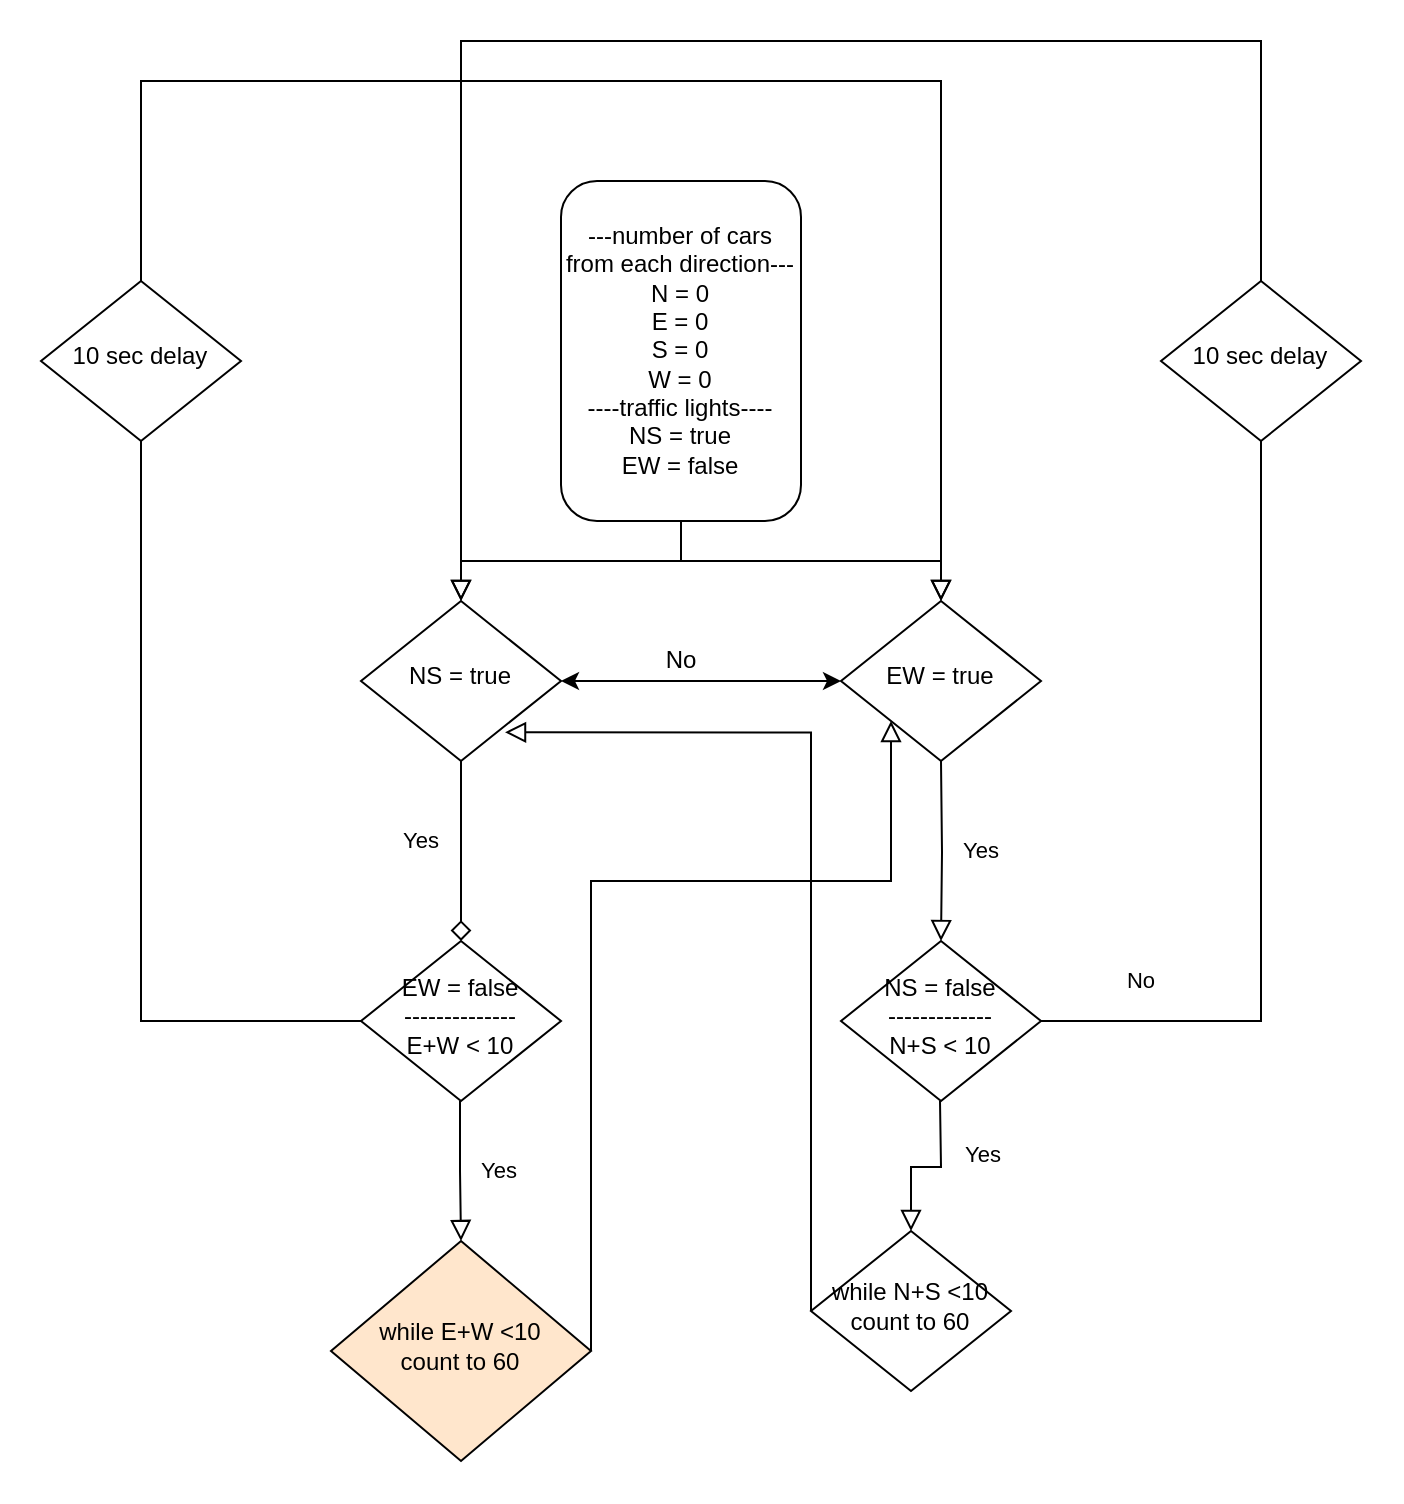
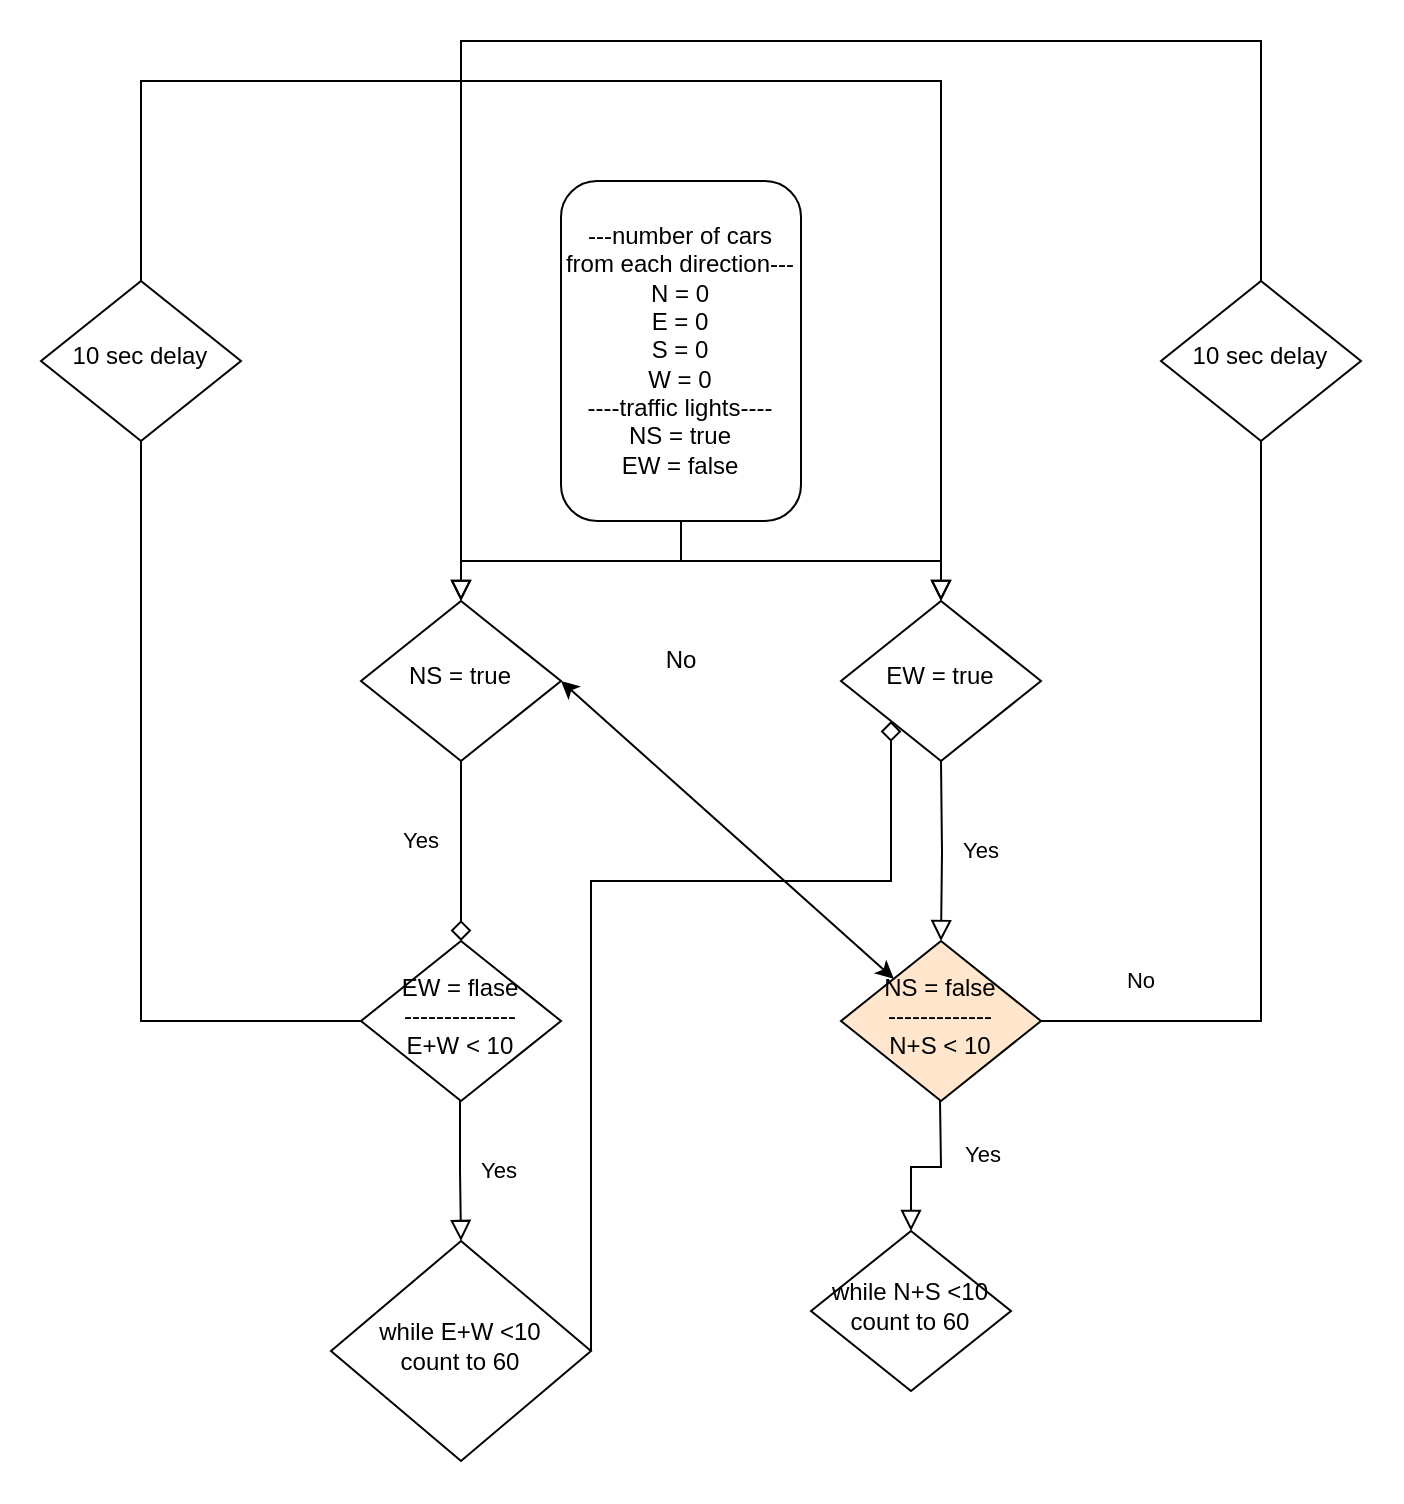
  <mxCell id="0" />
  <mxCell id="1" parent="0" />
  <mxCell id="2" value="" style="rounded=0;html=1;jettySize=auto;orthogonalLoop=1;fontSize=11;endArrow=block;endFill=0;endSize=8;strokeWidth=1;shadow=0;labelBackgroundColor=none;edgeStyle=orthogonalEdgeStyle;" parent="1" source="3" target="5" edge="1"><mxGeometry relative="1" as="geometry" /></mxCell>
  <mxCell id="3" value="---number of cars&lt;br&gt;from each direction---&lt;br&gt;N = 0&lt;br&gt;E = 0&lt;br&gt;S = 0&lt;br&gt;W = 0&lt;br&gt;----traffic lights----&lt;br&gt;NS = true&lt;br&gt;EW = false" style="rounded=1;whiteSpace=wrap;html=1;fontSize=12;glass=0;strokeWidth=1;shadow=0;" parent="1" vertex="1"><mxGeometry x="280" y="90" width="120" height="170" as="geometry" /></mxCell>
  <mxCell id="4" value="Yes" style="rounded=0;html=1;jettySize=auto;orthogonalLoop=1;fontSize=11;endArrow=diamond;endFill=0;endSize=8;strokeWidth=1;shadow=0;labelBackgroundColor=none;edgeStyle=orthogonalEdgeStyle;" parent="1" source="5" target="7" edge="1"><mxGeometry x="-0.111" y="-20" relative="1" as="geometry"><mxPoint as="offset" /></mxGeometry></mxCell>
  <mxCell id="5" value="NS = true" style="rhombus;whiteSpace=wrap;html=1;shadow=0;fontFamily=Helvetica;fontSize=12;align=center;strokeWidth=1;spacing=6;spacingTop=-4;" parent="1" vertex="1"><mxGeometry x="180" y="300" width="100" height="80" as="geometry" /></mxCell>
  <mxCell id="6" value="" style="rounded=0;html=1;jettySize=auto;orthogonalLoop=1;fontSize=11;endArrow=block;endFill=0;endSize=8;strokeWidth=1;shadow=0;labelBackgroundColor=none;edgeStyle=orthogonalEdgeStyle;entryX=0.5;entryY=0;entryDx=0;entryDy=0;startArrow=none;" parent="1" source="21" target="9" edge="1"><mxGeometry x="-0.919" y="-20" relative="1" as="geometry"><mxPoint as="offset" /><mxPoint x="550" y="40" as="targetPoint" /><Array as="points"><mxPoint x="70" y="40" /><mxPoint x="470" y="40" /></Array></mxGeometry></mxCell>
- <mxCell id="7" value="EW = false&lt;br&gt;--------------&lt;br&gt;E+W &amp;lt; 10" style="rhombus;whiteSpace=wrap;html=1;shadow=0;fontFamily=Helvetica;fontSize=12;align=center;strokeWidth=1;spacing=6;spacingTop=-4;" parent="1" vertex="1"><mxGeometry x="180" y="470" width="100" height="80" as="geometry" /></mxCell>
+ <mxCell id="7" value="EW = flase&lt;br&gt;--------------&lt;br&gt;E+W &amp;lt; 10" style="rhombus;whiteSpace=wrap;html=1;shadow=0;fontFamily=Helvetica;fontSize=12;align=center;strokeWidth=1;spacing=6;spacingTop=-4;" parent="1" vertex="1"><mxGeometry x="180" y="470" width="100" height="80" as="geometry" /></mxCell>
  <mxCell id="8" value="" style="rounded=0;html=1;jettySize=auto;orthogonalLoop=1;fontSize=11;endArrow=block;endFill=0;endSize=8;strokeWidth=1;shadow=0;labelBackgroundColor=none;edgeStyle=orthogonalEdgeStyle;exitX=0.5;exitY=1;exitDx=0;exitDy=0;" parent="1" source="3" target="9" edge="1"><mxGeometry relative="1" as="geometry"><mxPoint x="470" y="260" as="sourcePoint" /></mxGeometry></mxCell>
  <mxCell id="9" value="EW = true" style="rhombus;whiteSpace=wrap;html=1;shadow=0;fontFamily=Helvetica;fontSize=12;align=center;strokeWidth=1;spacing=6;spacingTop=-4;" parent="1" vertex="1"><mxGeometry x="420" y="300" width="100" height="80" as="geometry" /></mxCell>
- <mxCell id="10" value="" style="endArrow=classic;startArrow=classic;html=1;entryX=0;entryY=0.5;entryDx=0;entryDy=0;exitX=1;exitY=0.5;exitDx=0;exitDy=0;exitPerimeter=0;" parent="1" source="5" target="9" edge="1"><mxGeometry width="50" height="50" relative="1" as="geometry"><mxPoint x="300" y="400" as="sourcePoint" /><mxPoint x="410" y="340" as="targetPoint" /></mxGeometry></mxCell>
+ <mxCell id="10" value="" style="endArrow=classic;startArrow=classic;html=1;exitX=1;exitY=0.5;exitDx=0;exitDy=0;exitPerimeter=0;" parent="1" source="5" target="13" edge="1"><mxGeometry width="50" height="50" relative="1" as="geometry"><mxPoint x="300" y="400" as="sourcePoint" /><mxPoint x="410" y="340" as="targetPoint" /></mxGeometry></mxCell>
  <mxCell id="11" value="No" style="text;html=1;align=center;verticalAlign=middle;resizable=0;points=[];autosize=1;strokeColor=none;" parent="1" vertex="1"><mxGeometry x="325" y="320" width="30" height="20" as="geometry" /></mxCell>
  <mxCell id="12" value="Yes" style="rounded=0;html=1;jettySize=auto;orthogonalLoop=1;fontSize=11;endArrow=block;endFill=0;endSize=8;strokeWidth=1;shadow=0;labelBackgroundColor=none;edgeStyle=orthogonalEdgeStyle;" parent="1" target="13" edge="1"><mxGeometry y="20" relative="1" as="geometry"><mxPoint as="offset" /><mxPoint x="470" y="380" as="sourcePoint" /></mxGeometry></mxCell>
- <mxCell id="13" value="NS = false&lt;br&gt;-------------&lt;br&gt;N+S &amp;lt; 10" style="rhombus;whiteSpace=wrap;html=1;shadow=0;fontFamily=Helvetica;fontSize=12;align=center;strokeWidth=1;spacing=6;spacingTop=-4;" parent="1" vertex="1"><mxGeometry x="420" y="470" width="100" height="80" as="geometry" /></mxCell>
+ <mxCell id="13" value="NS = false&lt;br&gt;-------------&lt;br&gt;N+S &amp;lt; 10" style="rhombus;whiteSpace=wrap;html=1;shadow=0;fontFamily=Helvetica;fontSize=12;align=center;strokeWidth=1;spacing=6;spacingTop=-4;fillColor=#ffe6cc;" parent="1" vertex="1"><mxGeometry x="420" y="470" width="100" height="80" as="geometry" /></mxCell>
  <mxCell id="14" value="No" style="rounded=0;html=1;jettySize=auto;orthogonalLoop=1;fontSize=11;endArrow=block;endFill=0;endSize=8;strokeWidth=1;shadow=0;labelBackgroundColor=none;edgeStyle=orthogonalEdgeStyle;exitX=1;exitY=0.5;exitDx=0;exitDy=0;" parent="1" source="13" edge="1"><mxGeometry x="-0.922" y="20" relative="1" as="geometry"><mxPoint as="offset" /><mxPoint x="630" y="510" as="sourcePoint" /><mxPoint x="230" y="300" as="targetPoint" /><Array as="points"><mxPoint x="630" y="510" /><mxPoint x="630" y="20" /><mxPoint x="230" y="20" /></Array></mxGeometry></mxCell>
  <mxCell id="15" value="Yes" style="rounded=0;html=1;jettySize=auto;orthogonalLoop=1;fontSize=11;endArrow=block;endFill=0;endSize=8;strokeWidth=1;shadow=0;labelBackgroundColor=none;edgeStyle=orthogonalEdgeStyle;" parent="1" edge="1"><mxGeometry y="20" relative="1" as="geometry"><mxPoint as="offset" /><mxPoint x="229.5" y="550" as="sourcePoint" /><mxPoint x="230" y="620" as="targetPoint" /><Array as="points"><mxPoint x="230" y="585" /></Array></mxGeometry></mxCell>
  <mxCell id="16" value="Yes" style="rounded=0;html=1;jettySize=auto;orthogonalLoop=1;fontSize=11;endArrow=block;endFill=0;endSize=8;strokeWidth=1;shadow=0;labelBackgroundColor=none;edgeStyle=orthogonalEdgeStyle;entryX=0.5;entryY=0;entryDx=0;entryDy=0;" parent="1" target="17" edge="1"><mxGeometry x="-0.337" y="21" relative="1" as="geometry"><mxPoint as="offset" /><mxPoint x="469.5" y="550" as="sourcePoint" /><mxPoint x="469.5" y="640" as="targetPoint" /></mxGeometry></mxCell>
  <mxCell id="17" value="while N+S &amp;lt;10&lt;br&gt;count to 60" style="rhombus;whiteSpace=wrap;html=1;shadow=0;fontFamily=Helvetica;fontSize=12;align=center;strokeWidth=1;spacing=6;spacingTop=-4;" parent="1" vertex="1"><mxGeometry x="405" y="615" width="100" height="80" as="geometry" /></mxCell>
- <mxCell id="18" value="while E+W &amp;lt;10&lt;br&gt;count to 60" style="rhombus;whiteSpace=wrap;html=1;shadow=0;fontFamily=Helvetica;fontSize=12;align=center;strokeWidth=1;spacing=6;spacingTop=-4;fillColor=#ffe6cc;" parent="1" vertex="1"><mxGeometry x="165" y="620" width="130" height="110" as="geometry" /></mxCell>
- <mxCell id="19" value="" style="rounded=0;html=1;jettySize=auto;orthogonalLoop=1;fontSize=11;endArrow=block;endFill=0;endSize=8;strokeWidth=1;shadow=0;labelBackgroundColor=none;edgeStyle=orthogonalEdgeStyle;exitX=1;exitY=0.5;exitDx=0;exitDy=0;entryX=0;entryY=1;entryDx=0;entryDy=0;" parent="1" source="18" target="9" edge="1"><mxGeometry y="20" relative="1" as="geometry"><mxPoint as="offset" /><mxPoint x="296" y="670" as="sourcePoint" /><mxPoint x="295.5" y="740" as="targetPoint" /><Array as="points"><mxPoint x="295" y="440" /><mxPoint x="445" y="440" /></Array></mxGeometry></mxCell>
- <mxCell id="20" value="" style="rounded=0;html=1;jettySize=auto;orthogonalLoop=1;fontSize=11;endArrow=block;endFill=0;endSize=8;strokeWidth=1;shadow=0;labelBackgroundColor=none;edgeStyle=orthogonalEdgeStyle;exitX=0;exitY=0.5;exitDx=0;exitDy=0;entryX=0.72;entryY=0.821;entryDx=0;entryDy=0;entryPerimeter=0;" parent="1" source="17" target="5" edge="1"><mxGeometry x="-0.038" y="25" relative="1" as="geometry"><mxPoint as="offset" /><mxPoint x="305" y="685" as="sourcePoint" /><mxPoint x="455" y="370" as="targetPoint" /><Array as="points"><mxPoint x="405" y="366" /></Array></mxGeometry></mxCell>
+ <mxCell id="18" value="while E+W &amp;lt;10&lt;br&gt;count to 60" style="rhombus;whiteSpace=wrap;html=1;shadow=0;fontFamily=Helvetica;fontSize=12;align=center;strokeWidth=1;spacing=6;spacingTop=-4;" parent="1" vertex="1"><mxGeometry x="165" y="620" width="130" height="110" as="geometry" /></mxCell>
+ <mxCell id="19" value="" style="rounded=0;html=1;jettySize=auto;orthogonalLoop=1;fontSize=11;endArrow=diamond;endFill=0;endSize=8;strokeWidth=1;shadow=0;labelBackgroundColor=none;edgeStyle=orthogonalEdgeStyle;exitX=1;exitY=0.5;exitDx=0;exitDy=0;entryX=0;entryY=1;entryDx=0;entryDy=0;" parent="1" source="18" target="9" edge="1"><mxGeometry y="20" relative="1" as="geometry"><mxPoint as="offset" /><mxPoint x="296" y="670" as="sourcePoint" /><mxPoint x="295.5" y="740" as="targetPoint" /><Array as="points"><mxPoint x="295" y="440" /><mxPoint x="445" y="440" /></Array></mxGeometry></mxCell>
  <mxCell id="21" value="10 sec delay" style="rhombus;whiteSpace=wrap;html=1;shadow=0;fontFamily=Helvetica;fontSize=12;align=center;strokeWidth=1;spacing=6;spacingTop=-4;" parent="1" vertex="1"><mxGeometry x="20" width="100" height="80" as="geometry" y="140" /></mxCell>
  <mxCell id="22" value="" style="rounded=0;html=1;jettySize=auto;orthogonalLoop=1;fontSize=11;endArrow=none;endFill=0;endSize=8;strokeWidth=1;shadow=0;labelBackgroundColor=none;edgeStyle=orthogonalEdgeStyle;" parent="1" source="7" edge="1"><mxGeometry x="-0.919" y="-20" relative="1" as="geometry"><mxPoint as="offset" /><mxPoint x="180" y="510" as="sourcePoint" /><mxPoint x="70" y="220" as="targetPoint" /><Array as="points"><mxPoint x="70" y="510" /></Array></mxGeometry></mxCell>
  <mxCell id="23" value="10 sec delay" style="rhombus;whiteSpace=wrap;html=1;shadow=0;fontFamily=Helvetica;fontSize=12;align=center;strokeWidth=1;spacing=6;spacingTop=-4;" parent="1" vertex="1"><mxGeometry x="580" width="100" height="80" as="geometry" y="140" /></mxCell>
